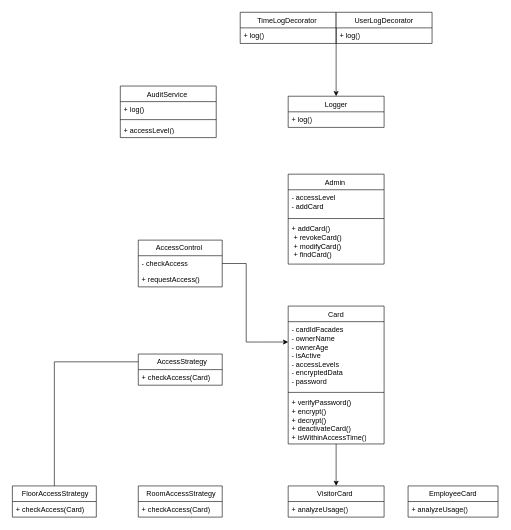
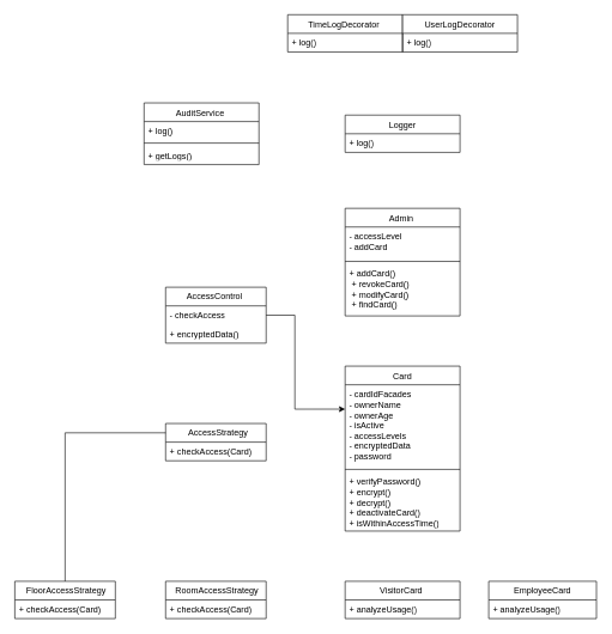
  <mxCell id="0" />
  <mxCell id="1" parent="0" />
  <mxCell id="2" style="edgeStyle=orthogonalEdgeStyle;rounded=0;orthogonalLoop=1;jettySize=auto;html=1;entryX=0;entryY=0.298;entryDx=0;entryDy=0;entryPerimeter=0;" edge="1" parent="1" source="3" target="32"><mxGeometry relative="1" as="geometry"><mxPoint x="420" y="550" as="targetPoint" /><Array as="points"><mxPoint x="410" y="439" /><mxPoint x="410" y="570" /></Array></mxGeometry></mxCell>
  <mxCell id="3" value="&lt;span style=&quot;text-align: left;&quot;&gt;AccessControl&amp;nbsp;&lt;/span&gt;" style="swimlane;fontStyle=0;childLayout=stackLayout;horizontal=1;startSize=26;fillColor=none;horizontalStack=0;resizeParent=1;resizeParentMax=0;resizeLast=0;collapsible=1;marginBottom=0;whiteSpace=wrap;html=1;" parent="1" vertex="1"><mxGeometry x="230" y="400" width="140" height="78" as="geometry" /></mxCell>
  <mxCell id="4" value="- checkAccess" style="text;strokeColor=none;fillColor=none;align=left;verticalAlign=top;spacingLeft=4;spacingRight=4;overflow=hidden;rotatable=0;points=[[0,0.5],[1,0.5]];portConstraint=eastwest;whiteSpace=wrap;html=1;" parent="3" vertex="1"><mxGeometry y="26" width="140" height="26" as="geometry" /></mxCell>
- <mxCell id="5" value="+ requestAccess()&amp;nbsp;" style="text;strokeColor=none;fillColor=none;align=left;verticalAlign=top;spacingLeft=4;spacingRight=4;overflow=hidden;rotatable=0;points=[[0,0.5],[1,0.5]];portConstraint=eastwest;whiteSpace=wrap;html=1;" parent="3" vertex="1"><mxGeometry y="52" width="140" height="26" as="geometry" /></mxCell>
+ <mxCell id="5" value="+ encryptedData()&amp;nbsp;" style="text;strokeColor=none;fillColor=none;align=left;verticalAlign=top;spacingLeft=4;spacingRight=4;overflow=hidden;rotatable=0;points=[[0,0.5],[1,0.5]];portConstraint=eastwest;whiteSpace=wrap;html=1;" parent="3" vertex="1"><mxGeometry y="52" width="140" height="26" as="geometry" /></mxCell>
  <mxCell id="6" value="&lt;span style=&quot;text-align: left;&quot;&gt;&amp;nbsp;&amp;nbsp;AccessStrategy&lt;/span&gt;" style="swimlane;fontStyle=0;childLayout=stackLayout;horizontal=1;startSize=26;fillColor=none;horizontalStack=0;resizeParent=1;resizeParentMax=0;resizeLast=0;collapsible=1;marginBottom=0;whiteSpace=wrap;html=1;" parent="1" vertex="1"><mxGeometry x="230" y="590" width="140" height="52" as="geometry" /></mxCell>
  <mxCell id="7" value="+ checkAccess(Card)" style="text;strokeColor=none;fillColor=none;align=left;verticalAlign=top;spacingLeft=4;spacingRight=4;overflow=hidden;rotatable=0;points=[[0,0.5],[1,0.5]];portConstraint=eastwest;whiteSpace=wrap;html=1;" parent="6" vertex="1"><mxGeometry y="26" width="140" height="26" as="geometry" /></mxCell>
  <mxCell id="8" style="edgeStyle=orthogonalEdgeStyle;rounded=0;orthogonalLoop=1;jettySize=auto;html=1;entryX=0;entryY=0.25;entryDx=0;entryDy=0;endArrow=none;" edge="1" parent="1" source="9" target="6"><mxGeometry relative="1" as="geometry"><Array as="points"><mxPoint x="90" y="603" /></Array></mxGeometry></mxCell>
  <mxCell id="9" value="&lt;span style=&quot;text-align: left;&quot;&gt;&amp;nbsp;FloorAccessStrategy&lt;/span&gt;" style="swimlane;fontStyle=0;childLayout=stackLayout;horizontal=1;startSize=26;fillColor=none;horizontalStack=0;resizeParent=1;resizeParentMax=0;resizeLast=0;collapsible=1;marginBottom=0;whiteSpace=wrap;html=1;" parent="1" vertex="1"><mxGeometry x="20" y="810" width="140" height="52" as="geometry" /></mxCell>
  <mxCell id="10" value="+ checkAccess(Card)" style="text;strokeColor=none;fillColor=none;align=left;verticalAlign=top;spacingLeft=4;spacingRight=4;overflow=hidden;rotatable=0;points=[[0,0.5],[1,0.5]];portConstraint=eastwest;whiteSpace=wrap;html=1;" parent="9" vertex="1"><mxGeometry y="26" width="140" height="26" as="geometry" /></mxCell>
  <mxCell id="11" value="&lt;span style=&quot;text-align: left;&quot;&gt;EmployeeCard&lt;/span&gt;" style="swimlane;fontStyle=0;childLayout=stackLayout;horizontal=1;startSize=26;fillColor=none;horizontalStack=0;resizeParent=1;resizeParentMax=0;resizeLast=0;collapsible=1;marginBottom=0;whiteSpace=wrap;html=1;" parent="1" vertex="1"><mxGeometry x="680" y="810" width="150" height="52" as="geometry" /></mxCell>
  <mxCell id="12" value="+ analyzeUsage()" style="text;strokeColor=none;fillColor=none;align=left;verticalAlign=top;spacingLeft=4;spacingRight=4;overflow=hidden;rotatable=0;points=[[0,0.5],[1,0.5]];portConstraint=eastwest;whiteSpace=wrap;html=1;" parent="11" vertex="1"><mxGeometry y="26" width="150" height="26" as="geometry" /></mxCell>
  <mxCell id="13" value="&lt;div style=&quot;text-align: left;&quot;&gt;&lt;span style=&quot;background-color: transparent;&quot;&gt;VisitorCard&amp;nbsp;&lt;/span&gt;&lt;/div&gt;" style="swimlane;fontStyle=0;childLayout=stackLayout;horizontal=1;startSize=26;fillColor=none;horizontalStack=0;resizeParent=1;resizeParentMax=0;resizeLast=0;collapsible=1;marginBottom=0;whiteSpace=wrap;html=1;" parent="1" vertex="1"><mxGeometry x="480" y="810" width="160" height="52" as="geometry" /></mxCell>
  <mxCell id="14" value="+ analyzeUsage()" style="text;strokeColor=none;fillColor=none;align=left;verticalAlign=top;spacingLeft=4;spacingRight=4;overflow=hidden;rotatable=0;points=[[0,0.5],[1,0.5]];portConstraint=eastwest;whiteSpace=wrap;html=1;" parent="13" vertex="1"><mxGeometry y="26" width="160" height="26" as="geometry" /></mxCell>
  <mxCell id="15" value="&lt;span style=&quot;font-weight: 400; text-align: left;&quot;&gt;Admin&amp;nbsp;&lt;/span&gt;" style="swimlane;fontStyle=1;align=center;verticalAlign=top;childLayout=stackLayout;horizontal=1;startSize=26;horizontalStack=0;resizeParent=1;resizeParentMax=0;resizeLast=0;collapsible=1;marginBottom=0;whiteSpace=wrap;html=1;" parent="1" vertex="1"><mxGeometry x="480" y="290" width="160" height="150" as="geometry" /></mxCell>
  <mxCell id="16" value="&lt;div&gt;- accessLevel&lt;/div&gt;&lt;div&gt;- addCard&amp;nbsp; &amp;nbsp;&amp;nbsp;&lt;/div&gt;" style="text;strokeColor=none;fillColor=none;align=left;verticalAlign=top;spacingLeft=4;spacingRight=4;overflow=hidden;rotatable=0;points=[[0,0.5],[1,0.5]];portConstraint=eastwest;whiteSpace=wrap;html=1;" parent="15" vertex="1"><mxGeometry y="26" width="160" height="44" as="geometry" /></mxCell>
  <mxCell id="17" value="" style="line;strokeWidth=1;fillColor=none;align=left;verticalAlign=middle;spacingTop=-1;spacingLeft=3;spacingRight=3;rotatable=0;labelPosition=right;points=[];portConstraint=eastwest;strokeColor=inherit;" parent="15" vertex="1"><mxGeometry y="70" width="160" height="8" as="geometry" /></mxCell>
  <mxCell id="18" value="&lt;div&gt;+ addCard()&amp;nbsp; &amp;nbsp; &amp;nbsp; &amp;nbsp; &amp;nbsp; &amp;nbsp;&lt;/div&gt;&lt;div&gt;&amp;nbsp;+ revokeCard()&amp;nbsp; &amp;nbsp; &amp;nbsp; &amp;nbsp;&amp;nbsp;&lt;/div&gt;&lt;div&gt;&amp;nbsp;+ modifyCard()&amp;nbsp; &amp;nbsp; &amp;nbsp; &amp;nbsp;&amp;nbsp;&lt;/div&gt;&lt;div&gt;&amp;nbsp;+ findCard()&lt;/div&gt;" style="text;strokeColor=none;fillColor=none;align=left;verticalAlign=top;spacingLeft=4;spacingRight=4;overflow=hidden;rotatable=0;points=[[0,0.5],[1,0.5]];portConstraint=eastwest;whiteSpace=wrap;html=1;" parent="15" vertex="1"><mxGeometry y="78" width="160" height="72" as="geometry" /></mxCell>
  <mxCell id="19" value="Logger" style="swimlane;fontStyle=0;align=center;verticalAlign=top;childLayout=stackLayout;horizontal=1;startSize=26;horizontalStack=0;resizeParent=1;resizeParentMax=0;resizeLast=0;collapsible=1;marginBottom=0;whiteSpace=wrap;html=1;" parent="1" vertex="1"><mxGeometry x="480" y="160" width="160" height="52" as="geometry" /></mxCell>
  <mxCell id="20" value="+ log()" style="text;strokeColor=none;fillColor=none;align=left;verticalAlign=top;spacingLeft=4;spacingRight=4;overflow=hidden;rotatable=0;points=[[0,0.5],[1,0.5]];portConstraint=eastwest;whiteSpace=wrap;html=1;" parent="19" vertex="1"><mxGeometry y="26" width="160" height="26" as="geometry" /></mxCell>
  <mxCell id="21" value="TimeLogDecorator&amp;nbsp;" style="swimlane;fontStyle=0;align=center;verticalAlign=top;childLayout=stackLayout;horizontal=1;startSize=26;horizontalStack=0;resizeParent=1;resizeParentMax=0;resizeLast=0;collapsible=1;marginBottom=0;whiteSpace=wrap;html=1;" parent="1" vertex="1"><mxGeometry x="400" y="20" width="160" height="52" as="geometry" /></mxCell>
  <mxCell id="22" value="+ log()" style="text;strokeColor=none;fillColor=none;align=left;verticalAlign=top;spacingLeft=4;spacingRight=4;overflow=hidden;rotatable=0;points=[[0,0.5],[1,0.5]];portConstraint=eastwest;whiteSpace=wrap;html=1;" parent="21" vertex="1"><mxGeometry y="26" width="160" height="26" as="geometry" /></mxCell>
  <mxCell id="23" value="&lt;span style=&quot;font-weight: 400;&quot;&gt;AuditService&amp;nbsp;&lt;/span&gt;" style="swimlane;fontStyle=1;align=center;verticalAlign=top;childLayout=stackLayout;horizontal=1;startSize=26;horizontalStack=0;resizeParent=1;resizeParentMax=0;resizeLast=0;collapsible=1;marginBottom=0;whiteSpace=wrap;html=1;" parent="1" vertex="1"><mxGeometry x="200" y="143" width="160" height="86" as="geometry" /></mxCell>
  <mxCell id="24" value="+ log()" style="text;strokeColor=none;fillColor=none;align=left;verticalAlign=top;spacingLeft=4;spacingRight=4;overflow=hidden;rotatable=0;points=[[0,0.5],[1,0.5]];portConstraint=eastwest;whiteSpace=wrap;html=1;" parent="23" vertex="1"><mxGeometry y="26" width="160" height="26" as="geometry" /></mxCell>
  <mxCell id="25" value="" style="line;strokeWidth=1;fillColor=none;align=left;verticalAlign=middle;spacingTop=-1;spacingLeft=3;spacingRight=3;rotatable=0;labelPosition=right;points=[];portConstraint=eastwest;strokeColor=inherit;" parent="23" vertex="1"><mxGeometry y="52" width="160" height="8" as="geometry" /></mxCell>
- <mxCell id="26" value="+ accessLevel()" style="text;strokeColor=none;fillColor=none;align=left;verticalAlign=top;spacingLeft=4;spacingRight=4;overflow=hidden;rotatable=0;points=[[0,0.5],[1,0.5]];portConstraint=eastwest;whiteSpace=wrap;html=1;" parent="23" vertex="1"><mxGeometry y="60" width="160" height="26" as="geometry" /></mxCell>
- <mxCell id="27" style="edgeStyle=orthogonalEdgeStyle;rounded=0;orthogonalLoop=1;jettySize=auto;html=1;entryX=0.5;entryY=0;entryDx=0;entryDy=0;" edge="1" parent="1" source="28" target="19"><mxGeometry relative="1" as="geometry"><Array as="points"><mxPoint x="560" y="90" /><mxPoint x="560" y="90" /></Array></mxGeometry></mxCell>
+ <mxCell id="26" value="+ getLogs()" style="text;strokeColor=none;fillColor=none;align=left;verticalAlign=top;spacingLeft=4;spacingRight=4;overflow=hidden;rotatable=0;points=[[0,0.5],[1,0.5]];portConstraint=eastwest;whiteSpace=wrap;html=1;" parent="23" vertex="1"><mxGeometry y="60" width="160" height="26" as="geometry" /></mxCell>
  <mxCell id="28" value="UserLogDecorator" style="swimlane;fontStyle=0;align=center;verticalAlign=top;childLayout=stackLayout;horizontal=1;startSize=26;horizontalStack=0;resizeParent=1;resizeParentMax=0;resizeLast=0;collapsible=1;marginBottom=0;whiteSpace=wrap;html=1;" parent="1" vertex="1"><mxGeometry x="560" y="20" width="160" height="52" as="geometry" /></mxCell>
  <mxCell id="29" value="+ log()" style="text;strokeColor=none;fillColor=none;align=left;verticalAlign=top;spacingLeft=4;spacingRight=4;overflow=hidden;rotatable=0;points=[[0,0.5],[1,0.5]];portConstraint=eastwest;whiteSpace=wrap;html=1;" parent="28" vertex="1"><mxGeometry y="26" width="160" height="26" as="geometry" /></mxCell>
- <mxCell id="30" style="edgeStyle=orthogonalEdgeStyle;rounded=0;orthogonalLoop=1;jettySize=auto;html=1;entryX=0.5;entryY=0;entryDx=0;entryDy=0;" edge="1" parent="1" source="31" target="13"><mxGeometry relative="1" as="geometry" /></mxCell>
  <mxCell id="31" value="&lt;span style=&quot;font-weight: 400; text-align: left;&quot;&gt;&amp;nbsp; Card&amp;nbsp;&amp;nbsp;&lt;/span&gt;" style="swimlane;fontStyle=1;align=center;verticalAlign=top;childLayout=stackLayout;horizontal=1;startSize=26;horizontalStack=0;resizeParent=1;resizeParentMax=0;resizeLast=0;collapsible=1;marginBottom=0;whiteSpace=wrap;html=1;" vertex="1" parent="1"><mxGeometry x="480" y="510" width="160" height="230" as="geometry" /></mxCell>
  <mxCell id="32" value="&lt;div&gt;- cardIdFacades&amp;nbsp; &amp;nbsp; &amp;nbsp; &amp;nbsp; &amp;nbsp; &amp;nbsp;&lt;span style=&quot;background-color: transparent; color: light-dark(rgb(0, 0, 0), rgb(255, 255, 255));&quot;&gt;&amp;nbsp;&lt;/span&gt;&lt;/div&gt;&lt;div&gt;&lt;span style=&quot;background-color: transparent; color: light-dark(rgb(0, 0, 0), rgb(255, 255, 255));&quot;&gt;- ownerName&amp;nbsp; &amp;nbsp; &amp;nbsp; &amp;nbsp; &amp;nbsp; &amp;nbsp; &amp;nbsp; &amp;nbsp;&lt;/span&gt;&lt;/div&gt;&lt;div&gt;- ownerAge&amp;nbsp; &amp;nbsp;&amp;nbsp;&lt;/div&gt;&lt;div&gt;- isActive&amp;nbsp;&amp;nbsp;&lt;/div&gt;&lt;div&gt;- accessLevels&amp;nbsp; &amp;nbsp;&amp;nbsp;&lt;/div&gt;&lt;div&gt;- encryptedData&amp;nbsp; &amp;nbsp; &amp;nbsp;&lt;/div&gt;&lt;div&gt;- password&amp;nbsp;&lt;/div&gt;" style="text;strokeColor=none;fillColor=none;align=left;verticalAlign=top;spacingLeft=4;spacingRight=4;overflow=hidden;rotatable=0;points=[[0,0.5],[1,0.5]];portConstraint=eastwest;whiteSpace=wrap;html=1;" vertex="1" parent="31"><mxGeometry y="26" width="160" height="114" as="geometry" /></mxCell>
  <mxCell id="33" value="" style="line;strokeWidth=1;fillColor=none;align=left;verticalAlign=middle;spacingTop=-1;spacingLeft=3;spacingRight=3;rotatable=0;labelPosition=right;points=[];portConstraint=eastwest;strokeColor=inherit;" vertex="1" parent="31"><mxGeometry y="140" width="160" height="8" as="geometry" /></mxCell>
  <mxCell id="34" value="&lt;div&gt;+ verifyPassword()&amp;nbsp; &amp;nbsp; &amp;nbsp;&lt;/div&gt;&lt;div&gt;+ encrypt()&amp;nbsp; &amp;nbsp;&amp;nbsp;&lt;/div&gt;&lt;div&gt;+ decrypt()&amp;nbsp; &amp;nbsp;&amp;nbsp;&lt;/div&gt;&lt;div&gt;+ deactivateCard()&amp;nbsp; &amp;nbsp; &amp;nbsp;&amp;nbsp;&lt;/div&gt;&lt;div&gt;+ isWithinAccessTime()&lt;/div&gt;" style="text;strokeColor=none;fillColor=none;align=left;verticalAlign=top;spacingLeft=4;spacingRight=4;overflow=hidden;rotatable=0;points=[[0,0.5],[1,0.5]];portConstraint=eastwest;whiteSpace=wrap;html=1;" vertex="1" parent="31"><mxGeometry y="148" width="160" height="82" as="geometry" /></mxCell>
  <mxCell id="35" value="&lt;span style=&quot;text-align: left;&quot;&gt;&amp;nbsp;RoomAccessStrategy&lt;/span&gt;" style="swimlane;fontStyle=0;childLayout=stackLayout;horizontal=1;startSize=26;fillColor=none;horizontalStack=0;resizeParent=1;resizeParentMax=0;resizeLast=0;collapsible=1;marginBottom=0;whiteSpace=wrap;html=1;" vertex="1" parent="1"><mxGeometry x="230" y="810" width="140" height="52" as="geometry" /></mxCell>
  <mxCell id="36" value="+ checkAccess(Card)" style="text;strokeColor=none;fillColor=none;align=left;verticalAlign=top;spacingLeft=4;spacingRight=4;overflow=hidden;rotatable=0;points=[[0,0.5],[1,0.5]];portConstraint=eastwest;whiteSpace=wrap;html=1;" vertex="1" parent="35"><mxGeometry y="26" width="140" height="26" as="geometry" /></mxCell>
